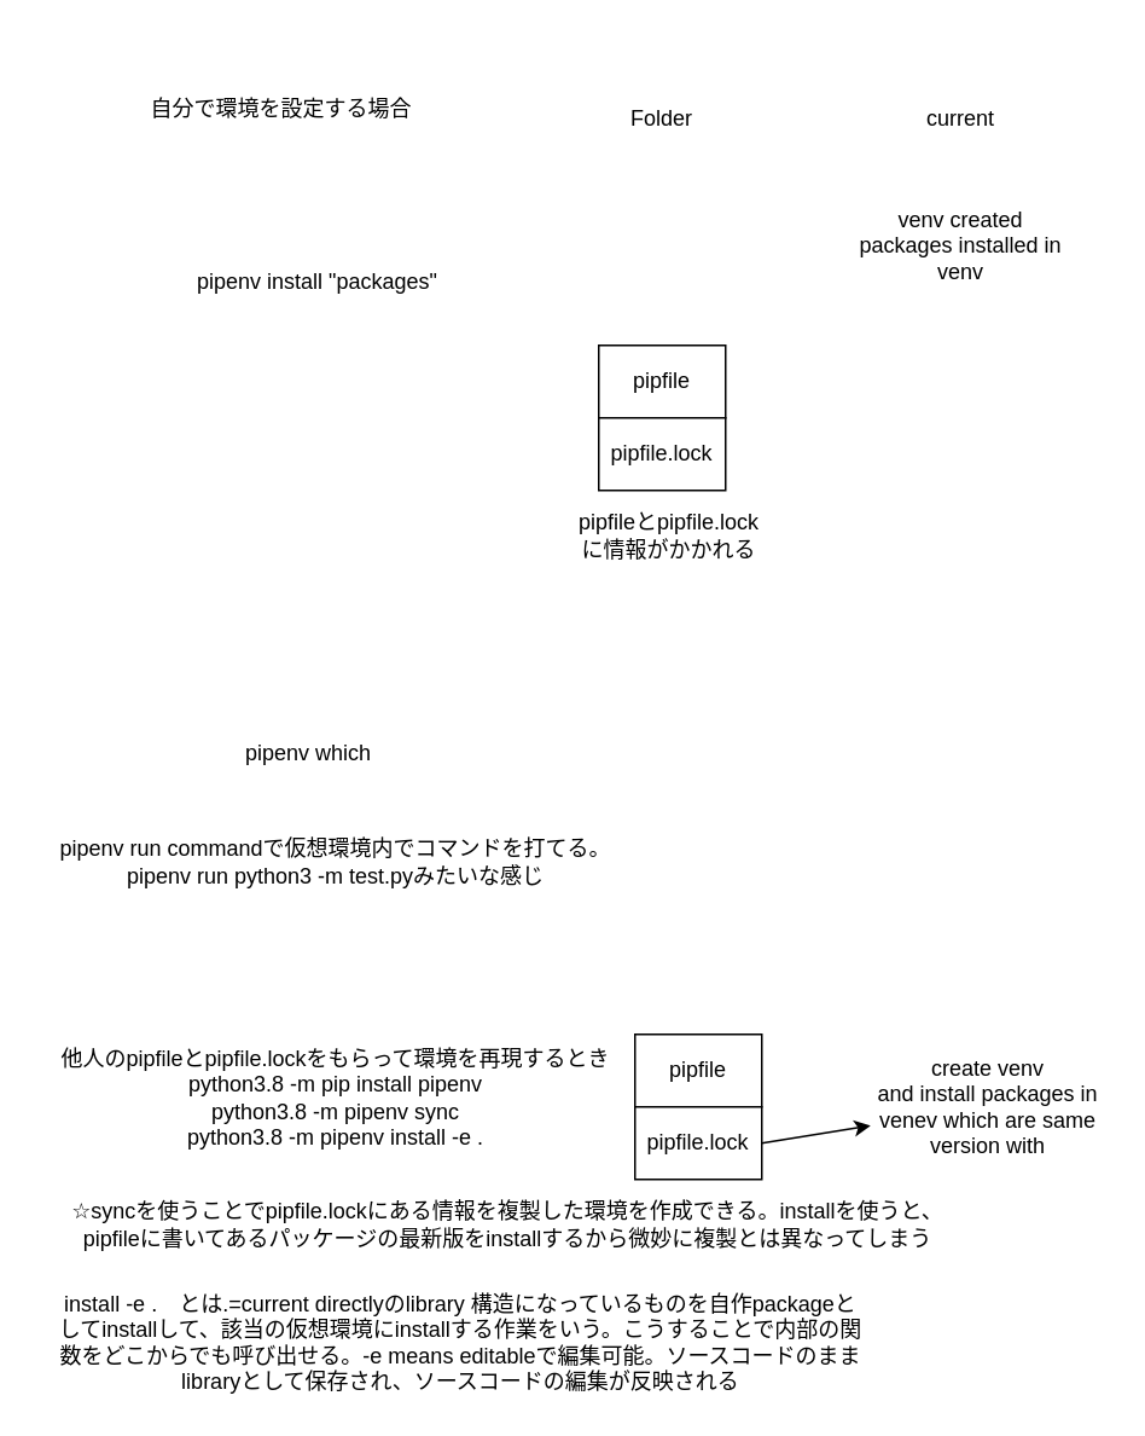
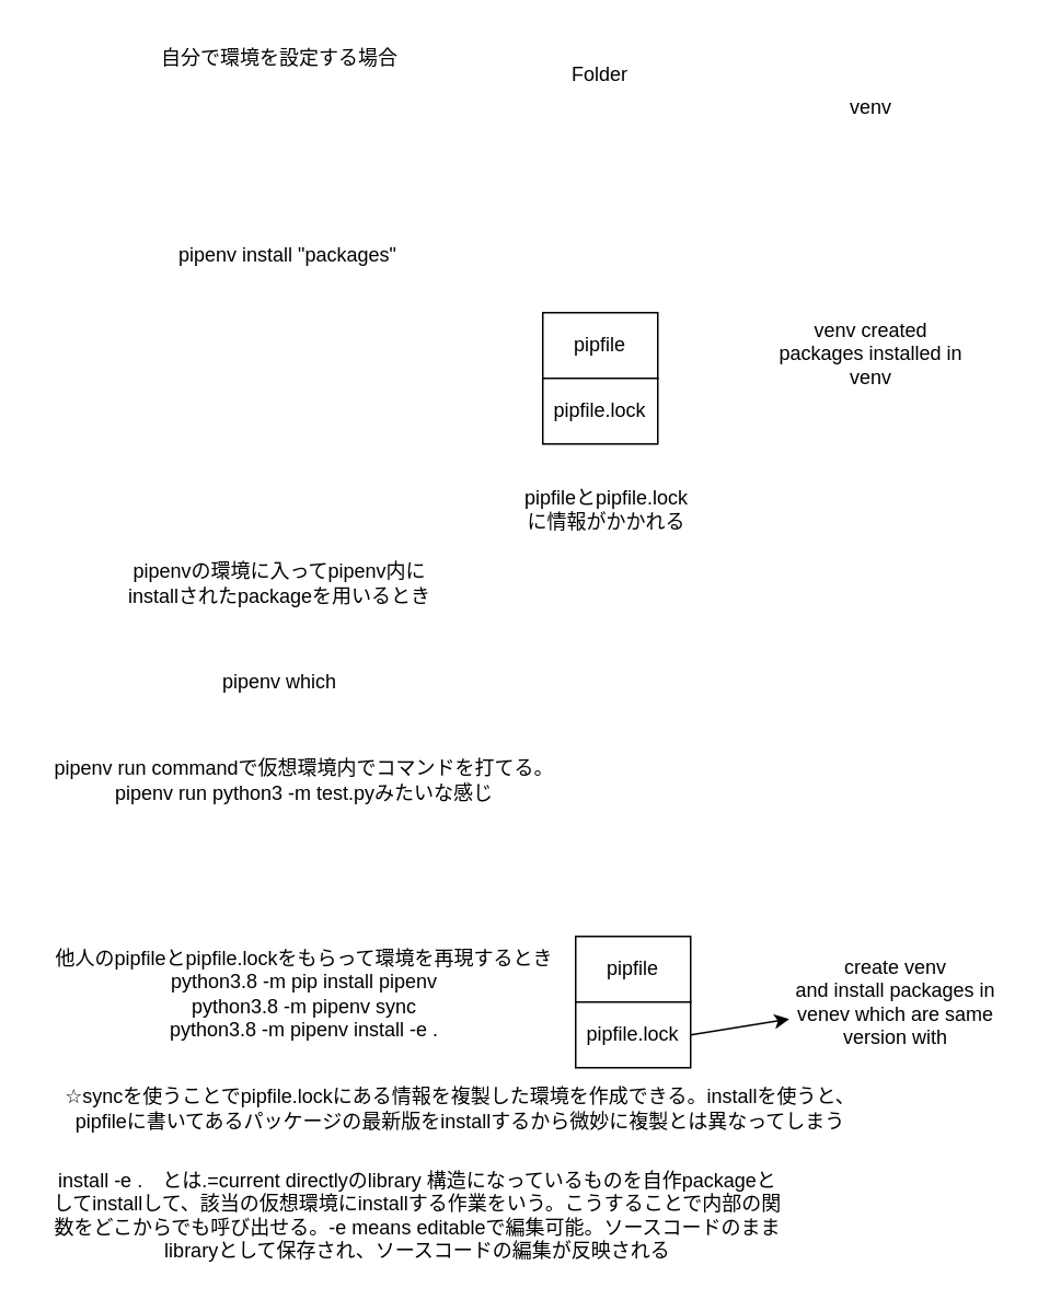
  <mxCell id="0" />
  <mxCell id="1" parent="0" />
  <mxCell id="2" value="pipenv install &quot;packages&quot;" style="text;html=1;strokeColor=none;fillColor=none;align=center;verticalAlign=middle;whiteSpace=wrap;rounded=0;" vertex="1" parent="1"><mxGeometry x="100" y="140" width="150" height="30" as="geometry" /></mxCell>
  <mxCell id="3" value="pipfile" style="rounded=0;whiteSpace=wrap;html=1;" vertex="1" parent="1"><mxGeometry x="330" y="190" width="70" height="40" as="geometry" /></mxCell>
- <mxCell id="4" value="自分で環境を設定する場合" style="text;html=1;strokeColor=none;fillColor=none;align=center;verticalAlign=middle;whiteSpace=wrap;rounded=0;" vertex="1" parent="1"><mxGeometry x="55" y="45" width="200" height="30" as="geometry" /></mxCell>
+ <mxCell id="4" value="自分で環境を設定する場合" style="text;html=1;strokeColor=none;fillColor=none;align=center;verticalAlign=middle;whiteSpace=wrap;rounded=0;" vertex="1" parent="1"><mxGeometry x="70" y="20" width="200" height="30" as="geometry" /></mxCell>
  <mxCell id="5" value="pipfile.lock" style="rounded=0;whiteSpace=wrap;html=1;" vertex="1" parent="1"><mxGeometry x="330" y="230" width="70" height="40" as="geometry" /></mxCell>
- <mxCell id="6" value="Folder" style="text;html=1;strokeColor=none;fillColor=none;align=center;verticalAlign=middle;whiteSpace=wrap;rounded=0;" vertex="1" parent="1"><mxGeometry x="335" y="50" width="60" height="30" as="geometry" /></mxCell>
- <mxCell id="7" value="current" style="text;html=1;strokeColor=none;fillColor=none;align=center;verticalAlign=middle;whiteSpace=wrap;rounded=0;" vertex="1" parent="1"><mxGeometry x="500" y="50" width="60" height="30" as="geometry" /></mxCell>
- <mxCell id="8" value="venv created&lt;br&gt;packages installed in venv" style="text;html=1;strokeColor=none;fillColor=none;align=center;verticalAlign=middle;whiteSpace=wrap;rounded=0;" vertex="1" parent="1"><mxGeometry x="470" y="110" width="120" height="50" as="geometry" /></mxCell>
- <mxCell id="9" value="pipfileとpipfile.lockに情報がかかれる" style="text;html=1;strokeColor=none;fillColor=none;align=center;verticalAlign=middle;whiteSpace=wrap;rounded=0;" vertex="1" parent="1"><mxGeometry x="314" y="280" width="110" height="30" as="geometry" /></mxCell>
+ <mxCell id="6" value="Folder" style="text;html=1;strokeColor=none;fillColor=none;align=center;verticalAlign=middle;whiteSpace=wrap;rounded=0;" vertex="1" parent="1"><mxGeometry x="335" y="30" width="60" height="30" as="geometry" /></mxCell>
+ <mxCell id="7" value="venv" style="text;html=1;strokeColor=none;fillColor=none;align=center;verticalAlign=middle;whiteSpace=wrap;rounded=0;" vertex="1" parent="1"><mxGeometry x="500" y="50" width="60" height="30" as="geometry" /></mxCell>
+ <mxCell id="8" value="venv created&lt;br&gt;packages installed in venv" style="text;html=1;strokeColor=none;fillColor=none;align=center;verticalAlign=middle;whiteSpace=wrap;rounded=0;" vertex="1" parent="1"><mxGeometry x="470" y="190" width="120" height="50" as="geometry" /></mxCell>
+ <mxCell id="9" value="pipfileとpipfile.lockに情報がかかれる" style="text;html=1;strokeColor=none;fillColor=none;align=center;verticalAlign=middle;whiteSpace=wrap;rounded=0;" vertex="1" parent="1"><mxGeometry x="314" y="295" width="110" height="30" as="geometry" /></mxCell>
+ <mxCell id="10" value="pipenvの環境に入ってpipenv内にinstallされたpackageを用いるとき" style="text;html=1;strokeColor=none;fillColor=none;align=center;verticalAlign=middle;whiteSpace=wrap;rounded=0;" vertex="1" parent="1"><mxGeometry x="70" y="340" width="200" height="30" as="geometry" /></mxCell>
  <mxCell id="11" value="pipenv which" style="text;html=1;strokeColor=none;fillColor=none;align=center;verticalAlign=middle;whiteSpace=wrap;rounded=0;" vertex="1" parent="1"><mxGeometry x="120" y="400" width="100" height="30" as="geometry" /></mxCell>
  <mxCell id="12" value="pipenv run commandで仮想環境内でコマンドを打てる。&lt;br&gt;pipenv run python3 -m test.pyみたいな感じ" style="text;html=1;strokeColor=none;fillColor=none;align=center;verticalAlign=middle;whiteSpace=wrap;rounded=0;" vertex="1" parent="1"><mxGeometry x="20" y="460" width="330" height="30" as="geometry" /></mxCell>
  <mxCell id="13" value="他人のpipfileとpipfile.lockをもらって環境を再現するとき&lt;br&gt;python3.8 -m pip install pipenv &lt;br&gt;python3.8 -m pipenv sync &lt;br&gt;python3.8 -m pipenv install -e ." style="text;html=1;strokeColor=none;fillColor=none;align=center;verticalAlign=middle;whiteSpace=wrap;rounded=0;" vertex="1" parent="1"><mxGeometry x="20" y="570" width="330" height="70" as="geometry" /></mxCell>
  <mxCell id="14" value="☆syncを使うことでpipfile.lockにある情報を複製した環境を作成できる。installを使うと、pipfileに書いてあるパッケージの最新版をinstallするから微妙に複製とは異なってしまう" style="text;html=1;strokeColor=none;fillColor=none;align=center;verticalAlign=middle;whiteSpace=wrap;rounded=0;" vertex="1" parent="1"><mxGeometry x="30" y="660" width="500" height="30" as="geometry" /></mxCell>
  <mxCell id="15" value="install -e .　とは.=current directlyのlibrary 構造になっているものを自作packageとしてinstallして、該当の仮想環境にinstallする作業をいう。こうすることで内部の関数をどこからでも呼び出せる。-e means editableで編集可能。ソースコードのままlibraryとして保存され、ソースコードの編集が反映される" style="text;html=1;strokeColor=none;fillColor=none;align=center;verticalAlign=middle;whiteSpace=wrap;rounded=0;" vertex="1" parent="1"><mxGeometry x="30" y="710" width="447.5" height="60" as="geometry" /></mxCell>
  <mxCell id="16" value="pipfile" style="rounded=0;whiteSpace=wrap;html=1;" vertex="1" parent="1"><mxGeometry x="350" y="570" width="70" height="40" as="geometry" /></mxCell>
  <mxCell id="17" value="pipfile.lock" style="rounded=0;whiteSpace=wrap;html=1;" vertex="1" parent="1"><mxGeometry x="350" y="610" width="70" height="40" as="geometry" /></mxCell>
  <mxCell id="18" value="" style="endArrow=classic;html=1;rounded=0;" edge="1" parent="1" target="19"><mxGeometry width="50" height="50" relative="1" as="geometry"><mxPoint x="420" y="630" as="sourcePoint" /><mxPoint x="510" y="610" as="targetPoint" /></mxGeometry></mxCell>
  <mxCell id="19" value="create venv&lt;br&gt;and install packages in venev which are same version with" style="text;html=1;strokeColor=none;fillColor=none;align=center;verticalAlign=middle;whiteSpace=wrap;rounded=0;" vertex="1" parent="1"><mxGeometry x="480" y="595" width="130" height="30" as="geometry" /></mxCell>
